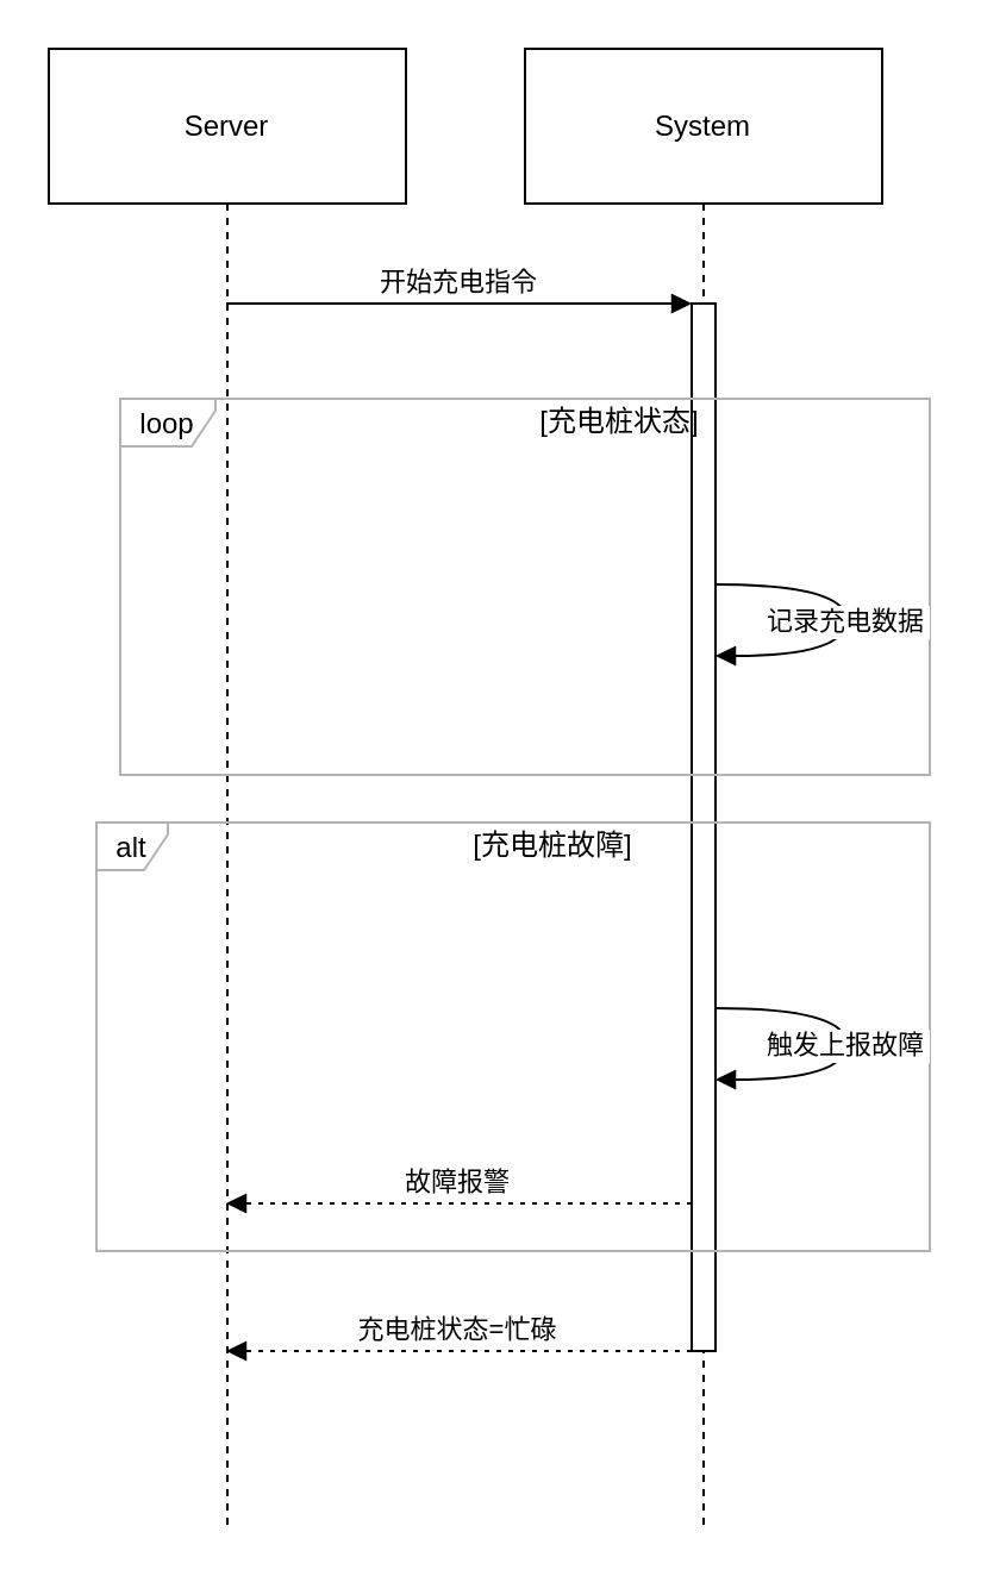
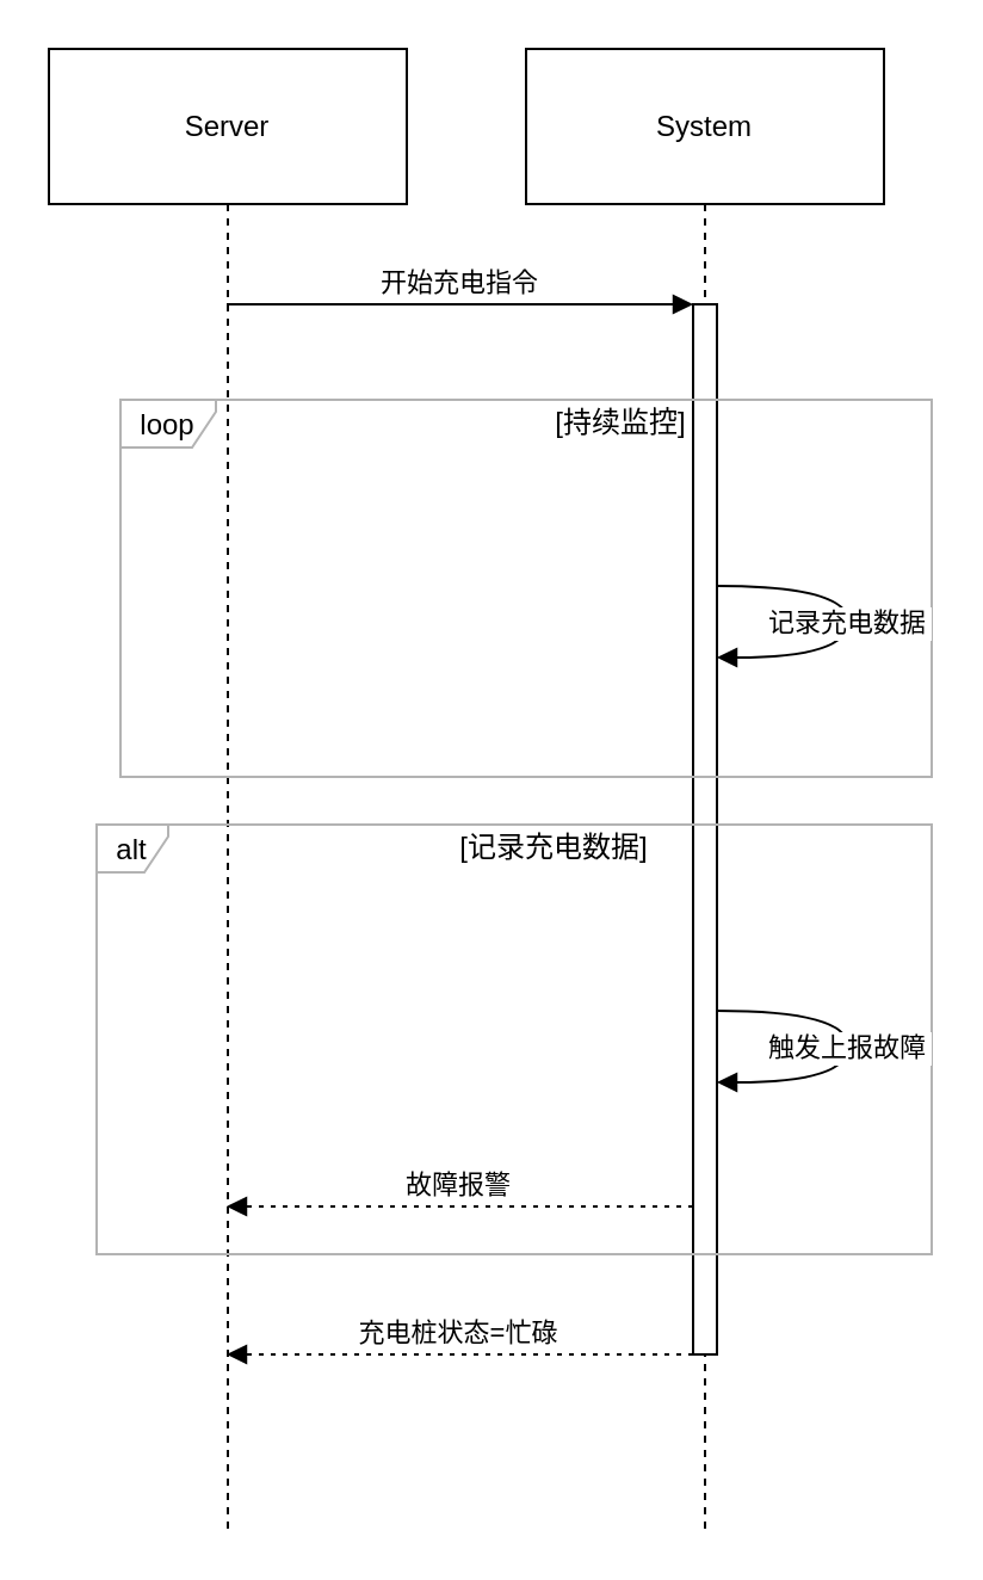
  <mxCell id="0" />
  <mxCell id="1" parent="0" />
  <mxCell id="2" value="Server" style="shape=umlLifeline;perimeter=lifelinePerimeter;whiteSpace=wrap;container=1;dropTarget=0;collapsible=0;recursiveResize=0;outlineConnect=0;portConstraint=eastwest;newEdgeStyle={&quot;edgeStyle&quot;:&quot;elbowEdgeStyle&quot;,&quot;elbow&quot;:&quot;vertical&quot;,&quot;curved&quot;:0,&quot;rounded&quot;:0};size=65;" vertex="1" parent="1"><mxGeometry x="20" y="20" width="150" height="620" as="geometry" /></mxCell>
  <mxCell id="3" value="System" style="shape=umlLifeline;perimeter=lifelinePerimeter;whiteSpace=wrap;container=1;dropTarget=0;collapsible=0;recursiveResize=0;outlineConnect=0;portConstraint=eastwest;newEdgeStyle={&quot;edgeStyle&quot;:&quot;elbowEdgeStyle&quot;,&quot;elbow&quot;:&quot;vertical&quot;,&quot;curved&quot;:0,&quot;rounded&quot;:0};size=65;" vertex="1" parent="1"><mxGeometry x="220" y="20" width="150" height="620" as="geometry" /></mxCell>
  <mxCell id="4" value="" style="points=[];perimeter=orthogonalPerimeter;outlineConnect=0;targetShapes=umlLifeline;portConstraint=eastwest;newEdgeStyle={&quot;edgeStyle&quot;:&quot;elbowEdgeStyle&quot;,&quot;elbow&quot;:&quot;vertical&quot;,&quot;curved&quot;:0,&quot;rounded&quot;:0}" vertex="1" parent="3"><mxGeometry x="70" y="107" width="10" height="440" as="geometry" /></mxCell>
  <mxCell id="5" value="loop" style="shape=umlFrame;pointerEvents=0;dropTarget=0;strokeColor=#B3B3B3;height=20;width=40" vertex="1" parent="1"><mxGeometry x="50" y="167" width="340" height="158" as="geometry" /></mxCell>
- <mxCell id="6" value="[充电桩状态]" style="text;strokeColor=none;fillColor=none;align=center;verticalAlign=middle;whiteSpace=wrap;" vertex="1" parent="5"><mxGeometry x="80" width="260" height="20" as="geometry" /></mxCell>
+ <mxCell id="6" value="[持续监控]" style="text;strokeColor=none;fillColor=none;align=center;verticalAlign=middle;whiteSpace=wrap;" vertex="1" parent="5"><mxGeometry x="80" width="260" height="20" as="geometry" /></mxCell>
  <mxCell id="7" value="alt" style="shape=umlFrame;pointerEvents=0;dropTarget=0;strokeColor=#B3B3B3;height=20;width=30" vertex="1" parent="1"><mxGeometry x="40" y="345" width="350" height="180" as="geometry" /></mxCell>
- <mxCell id="8" value="[充电桩故障]" style="text;strokeColor=none;fillColor=none;align=center;verticalAlign=middle;whiteSpace=wrap;" vertex="1" parent="7"><mxGeometry x="34.314" width="315.686" height="20" as="geometry" /></mxCell>
+ <mxCell id="8" value="[记录充电数据]" style="text;strokeColor=none;fillColor=none;align=center;verticalAlign=middle;whiteSpace=wrap;" vertex="1" parent="7"><mxGeometry x="34.314" width="315.686" height="20" as="geometry" /></mxCell>
  <mxCell id="9" value="开始充电指令" style="verticalAlign=bottom;edgeStyle=elbowEdgeStyle;elbow=vertical;curved=0;rounded=0;endArrow=block;" edge="1" parent="1" source="2" target="4"><mxGeometry relative="1" as="geometry"><Array as="points"><mxPoint x="202" y="127" /></Array></mxGeometry></mxCell>
  <mxCell id="10" value="记录充电数据" style="curved=1;endArrow=block;rounded=0;" edge="1" parent="1" source="4" target="4"><mxGeometry relative="1" as="geometry"><Array as="points"><mxPoint x="355" y="245" /><mxPoint x="355" y="275" /></Array></mxGeometry></mxCell>
  <mxCell id="11" value="触发上报故障" style="curved=1;endArrow=block;rounded=0;" edge="1" parent="1" source="4" target="4"><mxGeometry relative="1" as="geometry"><Array as="points"><mxPoint x="355" y="423" /><mxPoint x="355" y="453" /></Array></mxGeometry></mxCell>
  <mxCell id="12" value="故障报警" style="verticalAlign=bottom;edgeStyle=elbowEdgeStyle;elbow=vertical;curved=0;rounded=0;dashed=1;dashPattern=2 3;endArrow=block;" edge="1" parent="1" source="4" target="2"><mxGeometry relative="1" as="geometry"><Array as="points"><mxPoint x="205" y="505" /></Array></mxGeometry></mxCell>
  <mxCell id="13" value="充电桩状态=忙碌" style="verticalAlign=bottom;edgeStyle=elbowEdgeStyle;elbow=vertical;curved=0;rounded=0;dashed=1;dashPattern=2 3;endArrow=block;" edge="1" parent="1" source="4" target="2"><mxGeometry relative="1" as="geometry"><Array as="points"><mxPoint x="205" y="567" /></Array></mxGeometry></mxCell>
